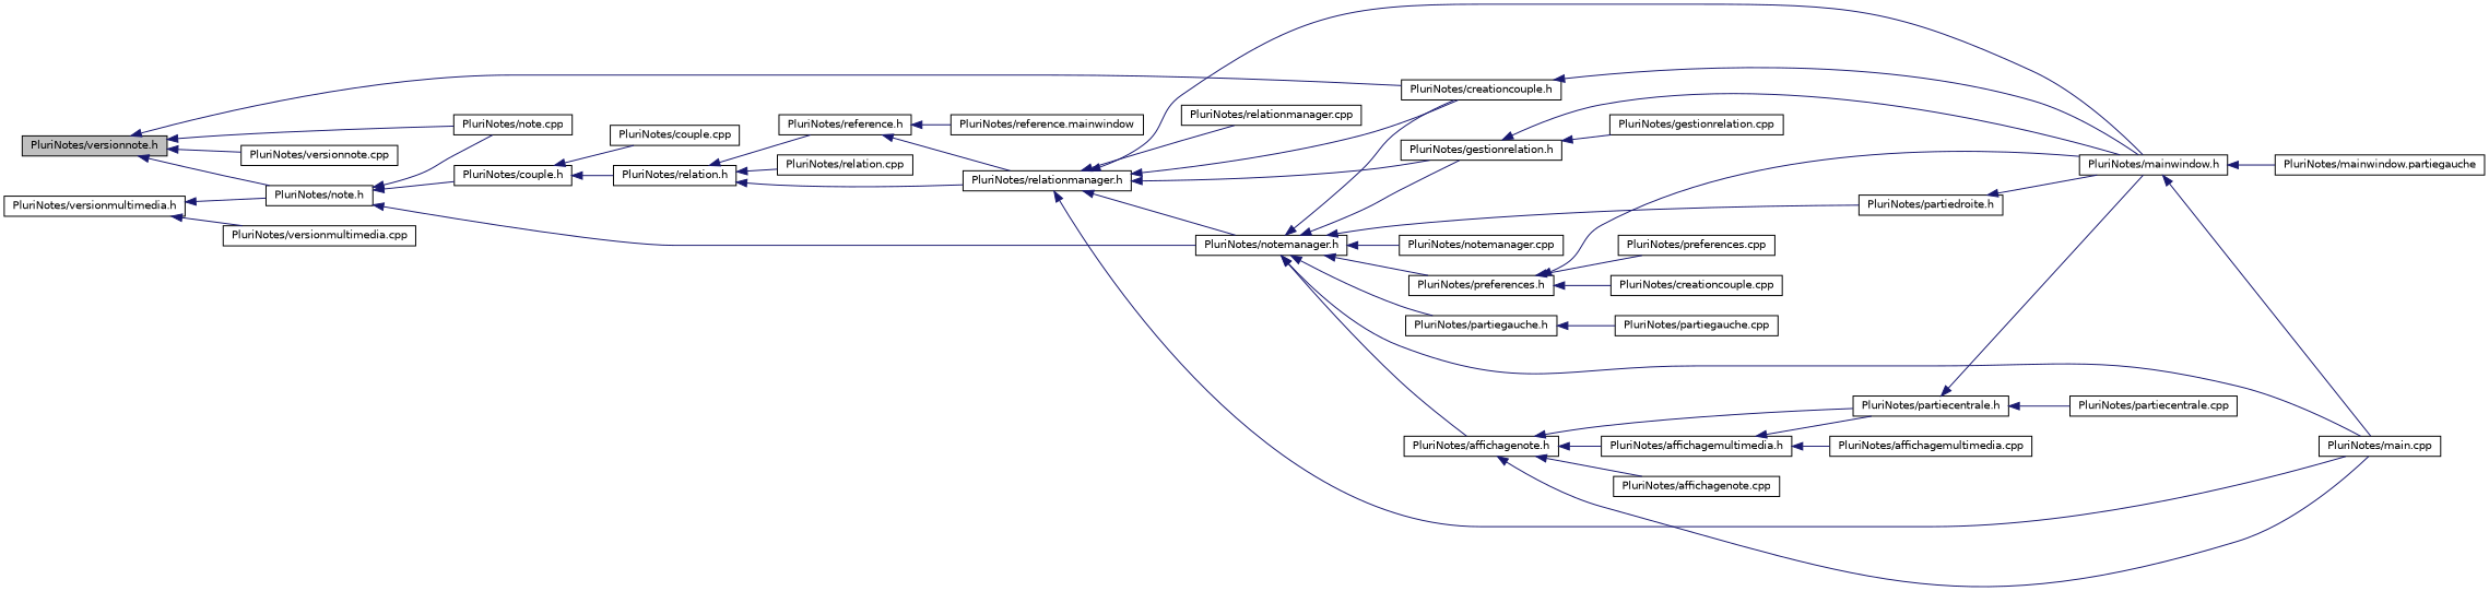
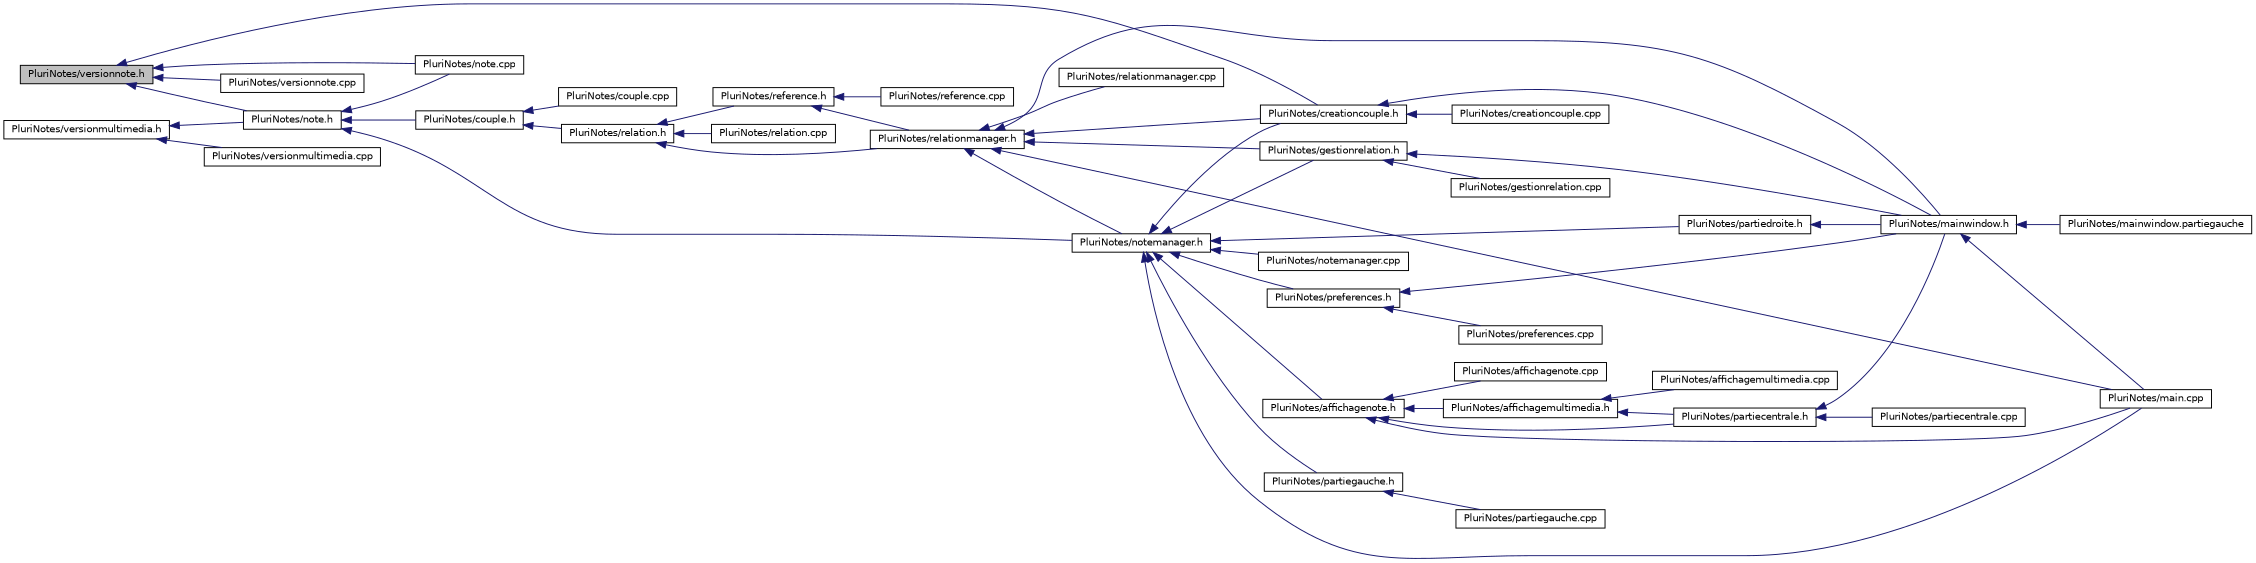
  digraph {
    rankdir=LR
    node [color=black fillcolor=white fontname=Helvetica fontsize=10 shape=record style=filled]
    edge [color=midnightblue dir=back fontname=Helvetica fontsize=10 labelfontname=Helvetica labelfontsize=10 style=solid]
    n1 [fillcolor=grey75 fontcolor=black height=0.2 label="PluriNotes/versionnote.h" width=0.4]
    n2 [height=0.2 label="PluriNotes/note.h" width=0.4]
    n3 [height=0.2 label="PluriNotes/creationcouple.h" width=0.4]
    n4 [height=0.2 label="PluriNotes/versionnote.cpp" width=0.4]
    n5 [height=0.2 label="PluriNotes/note.cpp" width=0.4]
    n6 [height=0.2 label="PluriNotes/notemanager.h" width=0.4]
    n7 [height=0.2 label="PluriNotes/couple.h" width=0.4]
    n8 [height=0.2 label="PluriNotes/mainwindow.h" width=0.4]
    n9 [height=0.2 label="PluriNotes/creationcouple.cpp" width=0.4]
    n10 [height=0.2 label="PluriNotes/versionmultimedia.h" width=0.4]
    n11 [height=0.2 label="PluriNotes/versionmultimedia.cpp" width=0.4]
    n12 [height=0.2 label="PluriNotes/affichagenote.h" width=0.4]
    n13 [height=0.2 label="PluriNotes/main.cpp" width=0.4]
    n14 [height=0.2 label="PluriNotes/gestionrelation.h" width=0.4]
    n15 [height=0.2 label="PluriNotes/partiegauche.h" width=0.4]
    n16 [height=0.2 label="PluriNotes/partiedroite.h" width=0.4]
    n17 [height=0.2 label="PluriNotes/preferences.h" width=0.4]
    n18 [height=0.2 label="PluriNotes/notemanager.cpp" width=0.4]
    n19 [height=0.2 label="PluriNotes/relation.h" width=0.4]
    n20 [height=0.2 label="PluriNotes/couple.cpp" width=0.4]
    n21 [height=0.2 label="PluriNotes/affichagemultimedia.h" width=0.4]
    n22 [height=0.2 label="PluriNotes/partiecentrale.h" width=0.4]
    n23 [height=0.2 label="PluriNotes/affichagenote.cpp" width=0.4]
    n24 [height=0.2 label="PluriNotes/gestionrelation.cpp" width=0.4]
    n25 [height=0.2 label="PluriNotes/partiegauche.cpp" width=0.4]
    n26 [height=0.2 label="PluriNotes/preferences.cpp" width=0.4]
    n27 [height=0.2 label="PluriNotes/affichagemultimedia.cpp" width=0.4]
    n28 [height=0.2 label="PluriNotes/partiecentrale.cpp" width=0.4]
    n29 [height=0.2 label="PluriNotes/mainwindow.partiegauche" width=0.4]
    n30 [height=0.2 label="PluriNotes/relationmanager.h" width=0.4]
    n31 [height=0.2 label="PluriNotes/reference.h" width=0.4]
    n32 [height=0.2 label="PluriNotes/relation.cpp" width=0.4]
    n33 [height=0.2 label="PluriNotes/relationmanager.cpp" width=0.4]
-   n34 [height=0.2 label="PluriNotes/reference.mainwindow" width=0.4]
+   n34 [height=0.2 label="PluriNotes/reference.cpp" width=0.4]
    n1 -> n2
    n1 -> n3
    n1 -> n4
    n1 -> n5
    n2 -> n5
    n2 -> n6
    n2 -> n7
    n3 -> n8
-   n17 -> n9
+   n3 -> n9
    n6 -> n3
    n6 -> n12
    n6 -> n13
    n6 -> n14
    n6 -> n15
    n6 -> n16
    n6 -> n17
    n6 -> n18
    n7 -> n19
    n7 -> n20
    n8 -> n13
    n8 -> n29
    n10 -> n2
    n10 -> n11
    n12 -> n13
    n12 -> n21
    n12 -> n22
    n12 -> n23
    n14 -> n8
    n14 -> n24
    n15 -> n25
    n16 -> n8
    n17 -> n8
    n17 -> n26
    n19 -> n30
    n19 -> n31
    n19 -> n32
    n21 -> n22
    n21 -> n27
    n22 -> n8
    n22 -> n28
    n30 -> n3
    n30 -> n6
    n30 -> n8
    n30 -> n13
    n30 -> n14
    n30 -> n33
    n31 -> n30
    n31 -> n34
  }
